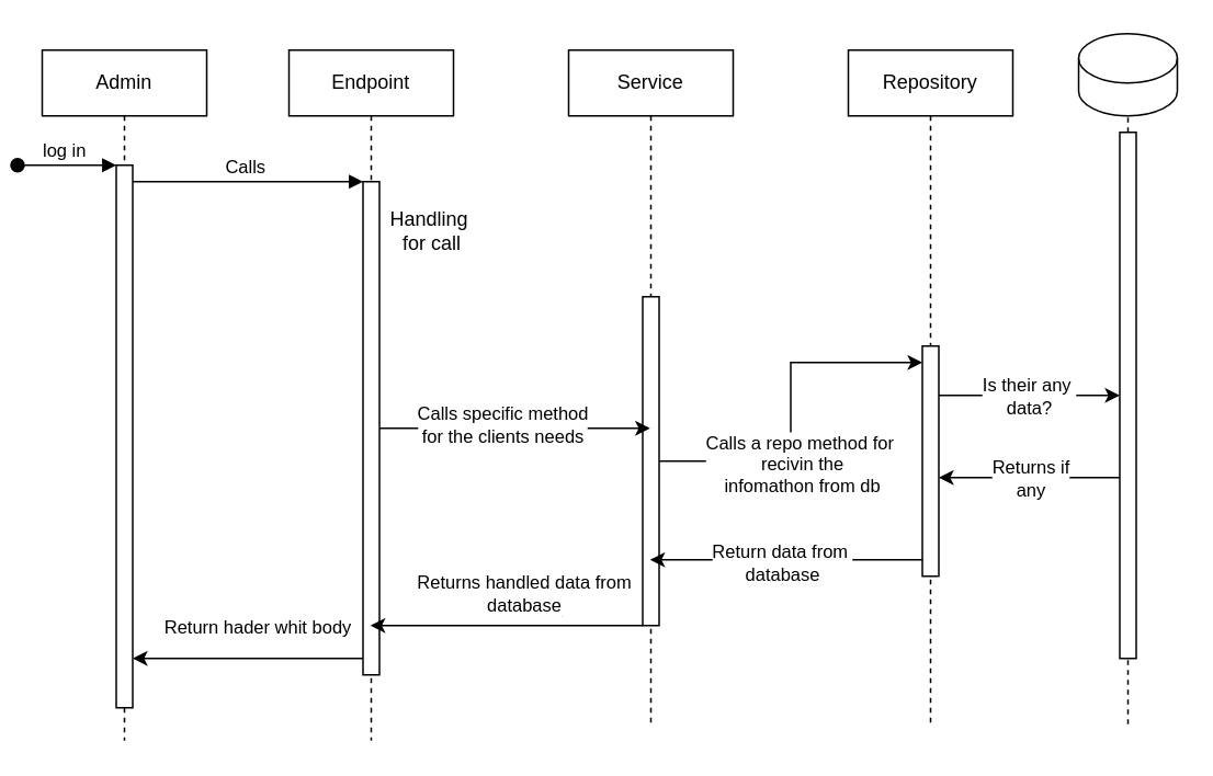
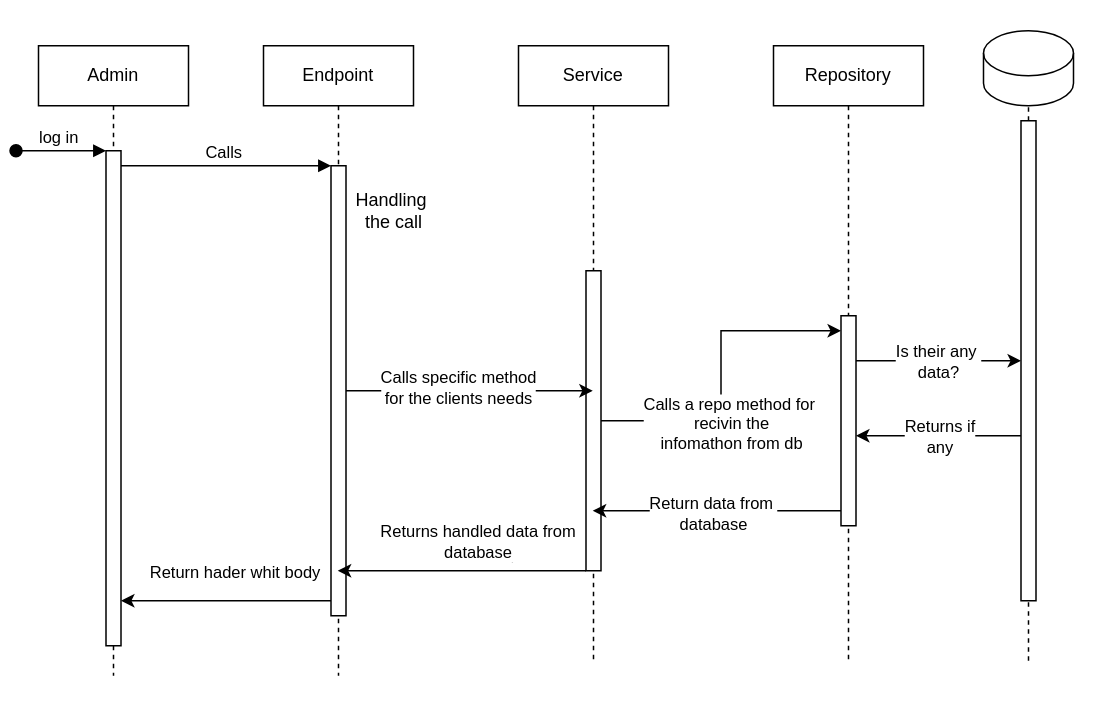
  <mxCell id="0" />
  <mxCell id="1" parent="0" />
  <mxCell id="2" value="Admin" style="shape=umlLifeline;perimeter=lifelinePerimeter;whiteSpace=wrap;html=1;container=0;dropTarget=0;collapsible=0;recursiveResize=0;outlineConnect=0;portConstraint=eastwest;newEdgeStyle={&quot;edgeStyle&quot;:&quot;elbowEdgeStyle&quot;,&quot;elbow&quot;:&quot;vertical&quot;,&quot;curved&quot;:0,&quot;rounded&quot;:0};" parent="1" vertex="1"><mxGeometry x="20" y="30" width="100" height="420" as="geometry" /></mxCell>
  <mxCell id="3" value="" style="html=1;points=[];perimeter=orthogonalPerimeter;outlineConnect=0;targetShapes=umlLifeline;portConstraint=eastwest;newEdgeStyle={&quot;edgeStyle&quot;:&quot;elbowEdgeStyle&quot;,&quot;elbow&quot;:&quot;vertical&quot;,&quot;curved&quot;:0,&quot;rounded&quot;:0};" parent="2" vertex="1"><mxGeometry x="45" y="70" width="10" height="330" as="geometry" /></mxCell>
  <mxCell id="4" value="log in&amp;nbsp;" style="html=1;verticalAlign=bottom;startArrow=oval;endArrow=block;startSize=8;edgeStyle=elbowEdgeStyle;elbow=vertical;curved=0;rounded=0;" parent="2" target="3" edge="1"><mxGeometry relative="1" as="geometry"><mxPoint x="-15" y="70" as="sourcePoint" /></mxGeometry></mxCell>
  <mxCell id="5" value="Endpoint" style="shape=umlLifeline;perimeter=lifelinePerimeter;whiteSpace=wrap;html=1;container=0;dropTarget=0;collapsible=0;recursiveResize=0;outlineConnect=0;portConstraint=eastwest;newEdgeStyle={&quot;edgeStyle&quot;:&quot;elbowEdgeStyle&quot;,&quot;elbow&quot;:&quot;vertical&quot;,&quot;curved&quot;:0,&quot;rounded&quot;:0};" parent="1" vertex="1"><mxGeometry x="170" y="30" width="100" height="420" as="geometry" /></mxCell>
  <mxCell id="6" value="" style="html=1;points=[];perimeter=orthogonalPerimeter;outlineConnect=0;targetShapes=umlLifeline;portConstraint=eastwest;newEdgeStyle={&quot;edgeStyle&quot;:&quot;elbowEdgeStyle&quot;,&quot;elbow&quot;:&quot;vertical&quot;,&quot;curved&quot;:0,&quot;rounded&quot;:0};" parent="5" vertex="1"><mxGeometry x="45" y="80" width="10" height="300" as="geometry" /></mxCell>
  <mxCell id="7" value="Calls&amp;nbsp;" style="html=1;verticalAlign=bottom;endArrow=block;edgeStyle=elbowEdgeStyle;elbow=vertical;curved=0;rounded=0;" parent="1" source="3" target="6" edge="1"><mxGeometry relative="1" as="geometry"><mxPoint x="175" y="120" as="sourcePoint" /><Array as="points"><mxPoint x="160" y="110" /></Array></mxGeometry></mxCell>
  <mxCell id="8" value="Service" style="shape=umlLifeline;perimeter=lifelinePerimeter;whiteSpace=wrap;html=1;container=0;dropTarget=0;collapsible=0;recursiveResize=0;outlineConnect=0;portConstraint=eastwest;newEdgeStyle={&quot;edgeStyle&quot;:&quot;elbowEdgeStyle&quot;,&quot;elbow&quot;:&quot;vertical&quot;,&quot;curved&quot;:0,&quot;rounded&quot;:0};" vertex="1" parent="1"><mxGeometry x="340" y="30" width="100" height="410" as="geometry" /></mxCell>
  <mxCell id="9" value="" style="html=1;points=[];perimeter=orthogonalPerimeter;outlineConnect=0;targetShapes=umlLifeline;portConstraint=eastwest;newEdgeStyle={&quot;edgeStyle&quot;:&quot;elbowEdgeStyle&quot;,&quot;elbow&quot;:&quot;vertical&quot;,&quot;curved&quot;:0,&quot;rounded&quot;:0};" vertex="1" parent="8"><mxGeometry x="45" y="150" width="10" height="200" as="geometry" /></mxCell>
  <mxCell id="10" value="Repository" style="shape=umlLifeline;perimeter=lifelinePerimeter;whiteSpace=wrap;html=1;container=0;dropTarget=0;collapsible=0;recursiveResize=0;outlineConnect=0;portConstraint=eastwest;newEdgeStyle={&quot;edgeStyle&quot;:&quot;elbowEdgeStyle&quot;,&quot;elbow&quot;:&quot;vertical&quot;,&quot;curved&quot;:0,&quot;rounded&quot;:0};" vertex="1" parent="1"><mxGeometry x="510" y="30" width="100" height="410" as="geometry" /></mxCell>
  <mxCell id="11" value="" style="html=1;points=[];perimeter=orthogonalPerimeter;outlineConnect=0;targetShapes=umlLifeline;portConstraint=eastwest;newEdgeStyle={&quot;edgeStyle&quot;:&quot;elbowEdgeStyle&quot;,&quot;elbow&quot;:&quot;vertical&quot;,&quot;curved&quot;:0,&quot;rounded&quot;:0};" vertex="1" parent="10"><mxGeometry x="45" y="180" width="10" height="140" as="geometry" /></mxCell>
  <mxCell id="12" value="" style="shape=cylinder3;whiteSpace=wrap;html=1;boundedLbl=1;backgroundOutline=1;size=15;" vertex="1" parent="1"><mxGeometry x="650" y="20" width="60" height="50" as="geometry" /></mxCell>
  <mxCell id="13" value="" style="endArrow=none;dashed=1;html=1;rounded=0;entryX=0.5;entryY=1;entryDx=0;entryDy=0;entryPerimeter=0;" edge="1" parent="1" target="12"><mxGeometry width="50" height="50" relative="1" as="geometry"><mxPoint x="680" y="440" as="sourcePoint" /><mxPoint x="430" y="370" as="targetPoint" /></mxGeometry></mxCell>
- <mxCell id="14" value="Handling&lt;br&gt;&amp;nbsp;for call" style="text;html=1;align=center;verticalAlign=middle;resizable=0;points=[];autosize=1;strokeColor=none;fillColor=none;" vertex="1" parent="1"><mxGeometry x="220" y="120" width="70" height="40" as="geometry" /></mxCell>
+ <mxCell id="14" value="Handling&lt;br&gt;&amp;nbsp;the call" style="text;html=1;align=center;verticalAlign=middle;resizable=0;points=[];autosize=1;strokeColor=none;fillColor=none;" vertex="1" parent="1"><mxGeometry x="220" y="120" width="70" height="40" as="geometry" /></mxCell>
  <mxCell id="15" value="" style="endArrow=classic;html=1;rounded=0;" edge="1" parent="1" source="6" target="8"><mxGeometry width="50" height="50" relative="1" as="geometry"><mxPoint x="260" y="240" as="sourcePoint" /><mxPoint x="310" y="190" as="targetPoint" /></mxGeometry></mxCell>
  <mxCell id="16" value="Calls specific method &lt;br&gt;for the clients needs" style="edgeLabel;html=1;align=center;verticalAlign=middle;resizable=0;points=[];" vertex="1" connectable="0" parent="15"><mxGeometry x="-0.096" y="3" relative="1" as="geometry"><mxPoint as="offset" /></mxGeometry></mxCell>
  <mxCell id="17" style="edgeStyle=elbowEdgeStyle;rounded=0;orthogonalLoop=1;jettySize=auto;html=1;elbow=horizontal;curved=0;" edge="1" parent="1" source="9"><mxGeometry relative="1" as="geometry"><mxPoint x="420.5" y="219.997" as="sourcePoint" /><mxPoint x="555" y="219.997" as="targetPoint" /></mxGeometry></mxCell>
  <mxCell id="18" value="Calls a repo method for&amp;nbsp;&lt;br&gt;recivin the &lt;br&gt;infomathon from db" style="edgeLabel;html=1;align=center;verticalAlign=middle;resizable=0;points=[];" vertex="1" connectable="0" parent="17"><mxGeometry x="-0.506" y="-1" relative="1" as="geometry"><mxPoint x="32" as="offset" /></mxGeometry></mxCell>
  <mxCell id="19" style="edgeStyle=elbowEdgeStyle;rounded=0;orthogonalLoop=1;jettySize=auto;html=1;elbow=vertical;curved=0;" edge="1" parent="1" source="21" target="11"><mxGeometry relative="1" as="geometry"><Array as="points"><mxPoint x="620" y="290" /></Array></mxGeometry></mxCell>
  <mxCell id="20" value="Returns if&lt;br&gt;any" style="edgeLabel;html=1;align=center;verticalAlign=middle;resizable=0;points=[];" vertex="1" connectable="0" parent="19"><mxGeometry x="0.164" y="-2" relative="1" as="geometry"><mxPoint x="9" y="2" as="offset" /></mxGeometry></mxCell>
  <mxCell id="21" value="" style="html=1;points=[];perimeter=orthogonalPerimeter;outlineConnect=0;targetShapes=umlLifeline;portConstraint=eastwest;newEdgeStyle={&quot;edgeStyle&quot;:&quot;elbowEdgeStyle&quot;,&quot;elbow&quot;:&quot;vertical&quot;,&quot;curved&quot;:0,&quot;rounded&quot;:0};" vertex="1" parent="1"><mxGeometry x="675" y="80" width="10" height="320" as="geometry" /></mxCell>
  <mxCell id="22" style="edgeStyle=elbowEdgeStyle;rounded=0;orthogonalLoop=1;jettySize=auto;html=1;elbow=vertical;curved=0;" edge="1" parent="1"><mxGeometry relative="1" as="geometry"><mxPoint x="565" y="240.004" as="sourcePoint" /><mxPoint x="675" y="240.004" as="targetPoint" /></mxGeometry></mxCell>
  <mxCell id="23" value="Is their any&amp;nbsp;&lt;br&gt;data?" style="edgeLabel;html=1;align=center;verticalAlign=middle;resizable=0;points=[];" vertex="1" connectable="0" parent="22"><mxGeometry x="0.2" y="1" relative="1" as="geometry"><mxPoint x="-11" y="1" as="offset" /></mxGeometry></mxCell>
  <mxCell id="24" style="edgeStyle=elbowEdgeStyle;rounded=0;orthogonalLoop=1;jettySize=auto;html=1;elbow=vertical;curved=0;" edge="1" parent="1" source="11" target="8"><mxGeometry relative="1" as="geometry"><Array as="points"><mxPoint x="497" y="340" /></Array></mxGeometry></mxCell>
  <mxCell id="25" value="Return data from&amp;nbsp;&lt;br&gt;database" style="edgeLabel;html=1;align=center;verticalAlign=middle;resizable=0;points=[];" vertex="1" connectable="0" parent="24"><mxGeometry x="0.042" y="1" relative="1" as="geometry"><mxPoint as="offset" /></mxGeometry></mxCell>
  <mxCell id="26" style="edgeStyle=elbowEdgeStyle;rounded=0;orthogonalLoop=1;jettySize=auto;html=1;elbow=horizontal;curved=0;" edge="1" parent="1"><mxGeometry relative="1" as="geometry"><mxPoint x="340.21" y="370.004" as="sourcePoint" /><mxPoint x="344.71" y="370.004" as="targetPoint" /></mxGeometry></mxCell>
  <mxCell id="27" value="Returns handled data from&lt;br&gt;database" style="edgeLabel;html=1;align=center;verticalAlign=middle;resizable=0;points=[];" vertex="1" connectable="0" parent="26"><mxGeometry x="-0.127" y="2" relative="1" as="geometry"><mxPoint x="-30" y="-8" as="offset" /></mxGeometry></mxCell>
  <mxCell id="28" style="edgeStyle=elbowEdgeStyle;rounded=0;orthogonalLoop=1;jettySize=auto;html=1;elbow=vertical;curved=0;" edge="1" parent="1" source="9" target="5"><mxGeometry relative="1" as="geometry"><Array as="points"><mxPoint x="330" y="380" /></Array></mxGeometry></mxCell>
  <mxCell id="29" style="edgeStyle=elbowEdgeStyle;rounded=0;orthogonalLoop=1;jettySize=auto;html=1;elbow=vertical;curved=0;" edge="1" parent="1" source="6" target="3"><mxGeometry relative="1" as="geometry"><Array as="points"><mxPoint x="140" y="400" /></Array></mxGeometry></mxCell>
  <mxCell id="30" value="Return hader whit body" style="edgeLabel;html=1;align=center;verticalAlign=middle;resizable=0;points=[];" vertex="1" connectable="0" parent="29"><mxGeometry x="0.338" y="1" relative="1" as="geometry"><mxPoint x="29" y="-21" as="offset" /></mxGeometry></mxCell>
